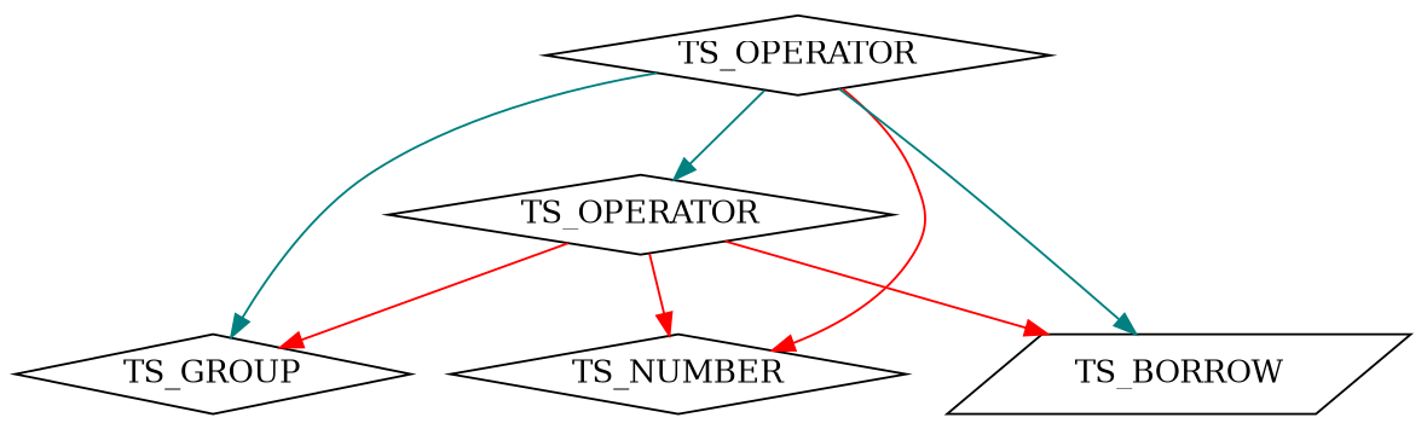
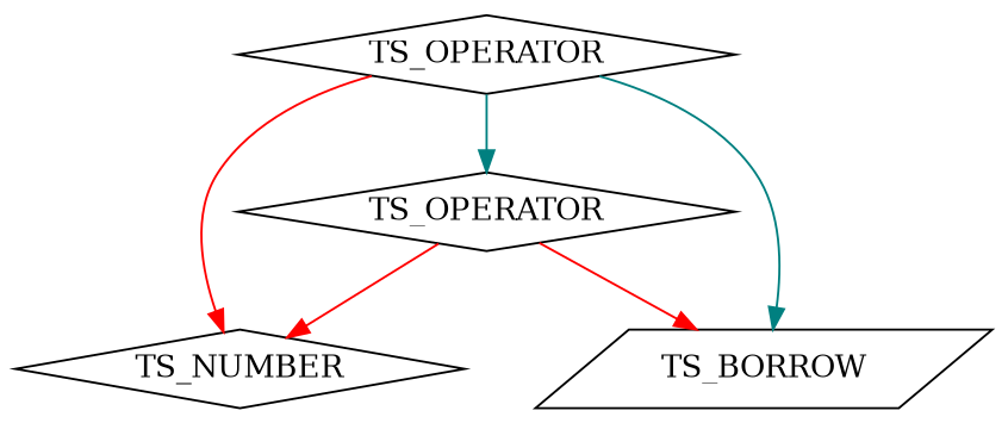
  digraph {
    forcelabels=true
    node [shape=diamond]
    edge [color=red]
    n1 [label=TS_OPERATOR]
    n2 [label=TS_OPERATOR]
-   n3 [label=TS_GROUP]
    n4 [label=TS_NUMBER]
    n5 [label=TS_BORROW shape=parallelogram]
    n1 -> n2 [color=teal]
-   n1 -> n3 [color=teal]
    n1 -> n4
    n1 -> n5 [color=teal]
-   n2 -> n3
    n2 -> n4
    n2 -> n5
  }
